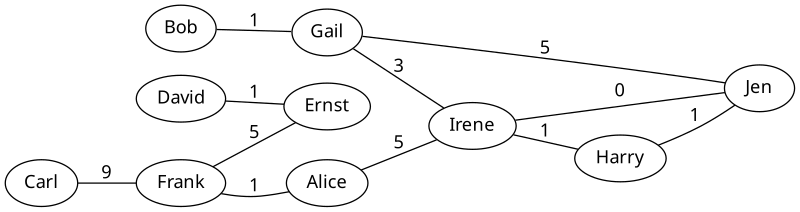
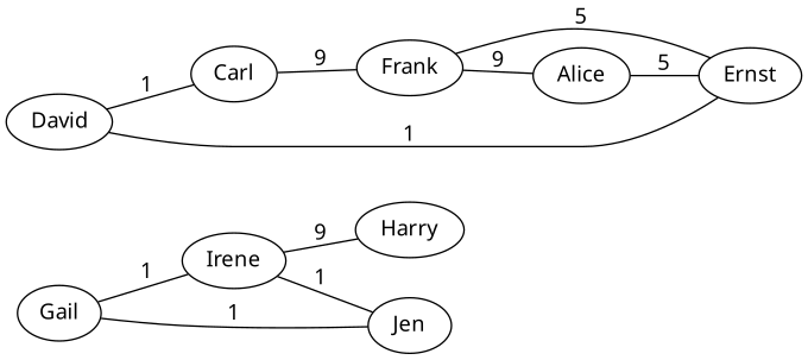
  strict graph {
    fontname="Noto Sans"
    rankdir=LR
    node [fontname="Noto Sans"]
    edge [fontname="Noto Sans"]
-   Bob
    Gail
    Irene
    Jen
    Harry
    David
    Carl
    Ernst
    Frank
    Alice
-   Bob -- Gail [label=1]
-   Gail -- Irene [label=3]
-   Gail -- Jen [label=5]
-   Irene -- Jen [label=0]
-   Irene -- Harry [label=1]
-   Harry -- Jen [label=1]
+   Gail -- Irene [label=1]
+   Gail -- Jen [label=1]
+   Irene -- Jen [label=1]
+   Irene -- Harry [label=9]
+   David -- Carl [label=1]
    David -- Ernst [label=1]
    Carl -- Frank [label=9]
    Frank -- Ernst [label=5]
-   Frank -- Alice [label=1]
-   Alice -- Irene [label=5]
+   Frank -- Alice [label=9]
+   Alice -- Ernst [label=5]
  }
